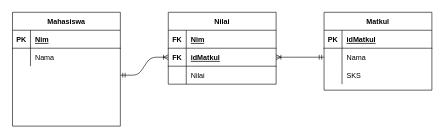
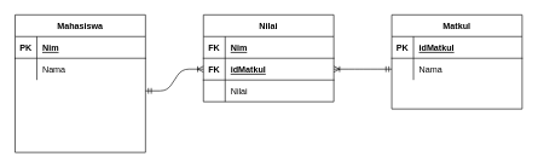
  <mxCell id="0" />
  <mxCell id="1" parent="0" />
  <mxCell id="2" value="Mahasiswa" style="shape=table;startSize=30;container=1;collapsible=1;childLayout=tableLayout;fixedRows=1;rowLines=0;fontStyle=1;align=center;resizeLast=1;" vertex="1" parent="1"><mxGeometry x="20" y="20" width="180" height="190" as="geometry" /></mxCell>
  <mxCell id="3" value="" style="shape=partialRectangle;collapsible=0;dropTarget=0;pointerEvents=0;fillColor=none;top=0;left=0;bottom=1;right=0;points=[[0,0.5],[1,0.5]];portConstraint=eastwest;" vertex="1" parent="2"><mxGeometry y="30" width="180" height="30" as="geometry" /></mxCell>
  <mxCell id="4" value="PK" style="shape=partialRectangle;connectable=0;fillColor=none;top=0;left=0;bottom=0;right=0;fontStyle=1;overflow=hidden;" vertex="1" parent="3"><mxGeometry width="30" height="30" as="geometry" /></mxCell>
  <mxCell id="5" value="Nim" style="shape=partialRectangle;connectable=0;fillColor=none;top=0;left=0;bottom=0;right=0;align=left;spacingLeft=6;fontStyle=5;overflow=hidden;" vertex="1" parent="3"><mxGeometry x="30" width="150" height="30" as="geometry" /></mxCell>
  <mxCell id="6" value="" style="shape=partialRectangle;collapsible=0;dropTarget=0;pointerEvents=0;fillColor=none;top=0;left=0;bottom=0;right=0;points=[[0,0.5],[1,0.5]];portConstraint=eastwest;" vertex="1" parent="2"><mxGeometry y="60" width="180" height="30" as="geometry" /></mxCell>
  <mxCell id="7" value="" style="shape=partialRectangle;connectable=0;fillColor=none;top=0;left=0;bottom=0;right=0;editable=1;overflow=hidden;" vertex="1" parent="6"><mxGeometry width="30" height="30" as="geometry" /></mxCell>
  <mxCell id="8" value="Nama" style="shape=partialRectangle;connectable=0;fillColor=none;top=0;left=0;bottom=0;right=0;align=left;spacingLeft=6;overflow=hidden;" vertex="1" parent="6"><mxGeometry x="30" width="150" height="30" as="geometry" /></mxCell>
  <mxCell id="9" value="" style="shape=partialRectangle;collapsible=0;dropTarget=0;pointerEvents=0;fillColor=none;top=0;left=0;bottom=0;right=0;points=[[0,0.5],[1,0.5]];portConstraint=eastwest;" vertex="1" parent="2"><mxGeometry y="90" width="180" height="30" as="geometry" /></mxCell>
  <mxCell id="10" value="" style="shape=partialRectangle;connectable=0;fillColor=none;top=0;left=0;bottom=0;right=0;editable=1;overflow=hidden;" vertex="1" parent="9"><mxGeometry width="30" height="30" as="geometry" /></mxCell>
  <mxCell id="11" value="" style="shape=partialRectangle;collapsible=0;dropTarget=0;pointerEvents=0;fillColor=none;top=0;left=0;bottom=0;right=0;points=[[0,0.5],[1,0.5]];portConstraint=eastwest;" vertex="1" parent="2"><mxGeometry y="120" width="180" height="30" as="geometry" /></mxCell>
  <mxCell id="12" value="" style="shape=partialRectangle;connectable=0;fillColor=none;top=0;left=0;bottom=0;right=0;editable=1;overflow=hidden;" vertex="1" parent="11"><mxGeometry width="30" height="30" as="geometry" /></mxCell>
  <mxCell id="13" value="" style="shape=partialRectangle;collapsible=0;dropTarget=0;pointerEvents=0;fillColor=none;top=0;left=0;bottom=0;right=0;points=[[0,0.5],[1,0.5]];portConstraint=eastwest;" vertex="1" parent="2"><mxGeometry y="150" width="180" height="30" as="geometry" /></mxCell>
  <mxCell id="14" value="" style="shape=partialRectangle;connectable=0;fillColor=none;top=0;left=0;bottom=0;right=0;editable=1;overflow=hidden;" vertex="1" parent="13"><mxGeometry width="30" height="30" as="geometry" /></mxCell>
  <mxCell id="15" value="Matkul" style="shape=table;startSize=30;container=1;collapsible=1;childLayout=tableLayout;fixedRows=1;rowLines=0;fontStyle=1;align=center;resizeLast=1;" vertex="1" parent="1"><mxGeometry x="540" y="20" width="180" height="130" as="geometry" /></mxCell>
  <mxCell id="16" value="" style="shape=partialRectangle;collapsible=0;dropTarget=0;pointerEvents=0;fillColor=none;top=0;left=0;bottom=1;right=0;points=[[0,0.5],[1,0.5]];portConstraint=eastwest;" vertex="1" parent="15"><mxGeometry y="30" width="180" height="30" as="geometry" /></mxCell>
  <mxCell id="17" value="PK" style="shape=partialRectangle;connectable=0;fillColor=none;top=0;left=0;bottom=0;right=0;fontStyle=1;overflow=hidden;" vertex="1" parent="16"><mxGeometry width="30" height="30" as="geometry" /></mxCell>
  <mxCell id="18" value="idMatkul" style="shape=partialRectangle;connectable=0;fillColor=none;top=0;left=0;bottom=0;right=0;align=left;spacingLeft=6;fontStyle=5;overflow=hidden;" vertex="1" parent="16"><mxGeometry x="30" width="150" height="30" as="geometry" /></mxCell>
  <mxCell id="19" value="" style="shape=partialRectangle;collapsible=0;dropTarget=0;pointerEvents=0;fillColor=none;top=0;left=0;bottom=0;right=0;points=[[0,0.5],[1,0.5]];portConstraint=eastwest;" vertex="1" parent="15"><mxGeometry y="60" width="180" height="30" as="geometry" /></mxCell>
  <mxCell id="20" value="" style="shape=partialRectangle;connectable=0;fillColor=none;top=0;left=0;bottom=0;right=0;editable=1;overflow=hidden;" vertex="1" parent="19"><mxGeometry width="30" height="30" as="geometry" /></mxCell>
  <mxCell id="21" value="Nama" style="shape=partialRectangle;connectable=0;fillColor=none;top=0;left=0;bottom=0;right=0;align=left;spacingLeft=6;overflow=hidden;" vertex="1" parent="19"><mxGeometry x="30" width="150" height="30" as="geometry" /></mxCell>
  <mxCell id="22" value="" style="shape=partialRectangle;collapsible=0;dropTarget=0;pointerEvents=0;fillColor=none;top=0;left=0;bottom=0;right=0;points=[[0,0.5],[1,0.5]];portConstraint=eastwest;" vertex="1" parent="15"><mxGeometry y="90" width="180" height="30" as="geometry" /></mxCell>
  <mxCell id="23" value="" style="shape=partialRectangle;connectable=0;fillColor=none;top=0;left=0;bottom=0;right=0;editable=1;overflow=hidden;" vertex="1" parent="22"><mxGeometry width="30" height="30" as="geometry" /></mxCell>
- <mxCell id="24" value="SKS" style="shape=partialRectangle;connectable=0;fillColor=none;top=0;left=0;bottom=0;right=0;align=left;spacingLeft=6;overflow=hidden;" vertex="1" parent="22"><mxGeometry x="30" width="150" height="30" as="geometry" /></mxCell>
  <mxCell id="25" value="Nilai" style="shape=table;startSize=30;container=1;collapsible=1;childLayout=tableLayout;fixedRows=1;rowLines=0;fontStyle=1;align=center;resizeLast=1;" vertex="1" parent="1"><mxGeometry x="280" y="20" width="180" height="120" as="geometry"><mxRectangle x="360" y="280" width="60" height="30" as="alternateBounds" /></mxGeometry></mxCell>
  <mxCell id="26" value="" style="shape=partialRectangle;collapsible=0;dropTarget=0;pointerEvents=0;fillColor=none;top=0;left=0;bottom=1;right=0;points=[[0,0.5],[1,0.5]];portConstraint=eastwest;" vertex="1" parent="25"><mxGeometry y="30" width="180" height="30" as="geometry" /></mxCell>
  <mxCell id="27" value="FK" style="shape=partialRectangle;connectable=0;fillColor=none;top=0;left=0;bottom=0;right=0;fontStyle=1;overflow=hidden;" vertex="1" parent="26"><mxGeometry width="30" height="30" as="geometry" /></mxCell>
  <mxCell id="28" value="Nim" style="shape=partialRectangle;connectable=0;fillColor=none;top=0;left=0;bottom=0;right=0;align=left;spacingLeft=6;fontStyle=5;overflow=hidden;" vertex="1" parent="26"><mxGeometry x="30" width="150" height="30" as="geometry" /></mxCell>
  <mxCell id="29" value="" style="shape=partialRectangle;collapsible=0;dropTarget=0;pointerEvents=0;fillColor=none;top=0;left=0;bottom=1;right=0;points=[[0,0.5],[1,0.5]];portConstraint=eastwest;" vertex="1" parent="25"><mxGeometry y="60" width="180" height="30" as="geometry" /></mxCell>
  <mxCell id="30" value="FK" style="shape=partialRectangle;connectable=0;fillColor=none;top=0;left=0;bottom=0;right=0;fontStyle=1;overflow=hidden;" vertex="1" parent="29"><mxGeometry width="30" height="30" as="geometry" /></mxCell>
  <mxCell id="31" value="idMatkul" style="shape=partialRectangle;connectable=0;fillColor=none;top=0;left=0;bottom=0;right=0;align=left;spacingLeft=6;fontStyle=5;overflow=hidden;" vertex="1" parent="29"><mxGeometry x="30" width="150" height="30" as="geometry" /></mxCell>
  <mxCell id="32" value="" style="shape=partialRectangle;collapsible=0;dropTarget=0;pointerEvents=0;fillColor=none;top=0;left=0;bottom=0;right=0;points=[[0,0.5],[1,0.5]];portConstraint=eastwest;" vertex="1" parent="25"><mxGeometry y="90" width="180" height="30" as="geometry" /></mxCell>
  <mxCell id="33" value="" style="shape=partialRectangle;connectable=0;fillColor=none;top=0;left=0;bottom=0;right=0;editable=1;overflow=hidden;" vertex="1" parent="32"><mxGeometry width="30" height="30" as="geometry" /></mxCell>
  <mxCell id="34" value="Nilai" style="shape=partialRectangle;connectable=0;fillColor=none;top=0;left=0;bottom=0;right=0;align=left;spacingLeft=6;overflow=hidden;" vertex="1" parent="32"><mxGeometry x="30" width="150" height="30" as="geometry" /></mxCell>
  <mxCell id="35" value="" style="edgeStyle=entityRelationEdgeStyle;fontSize=12;html=1;endArrow=ERoneToMany;startArrow=ERmandOne;exitX=1;exitY=0.5;exitDx=0;exitDy=0;" edge="1" parent="1" source="9" target="29"><mxGeometry width="100" height="100" relative="1" as="geometry"><mxPoint x="320" y="180" as="sourcePoint" /><mxPoint x="420" y="80" as="targetPoint" /></mxGeometry></mxCell>
  <mxCell id="36" value="" style="edgeStyle=entityRelationEdgeStyle;fontSize=12;html=1;endArrow=ERoneToMany;startArrow=ERmandOne;entryX=1;entryY=0.5;entryDx=0;entryDy=0;exitX=0;exitY=0.5;exitDx=0;exitDy=0;" edge="1" parent="1" source="19" target="29"><mxGeometry width="100" height="100" relative="1" as="geometry"><mxPoint x="450" y="290" as="sourcePoint" /><mxPoint x="550" y="190" as="targetPoint" /></mxGeometry></mxCell>
